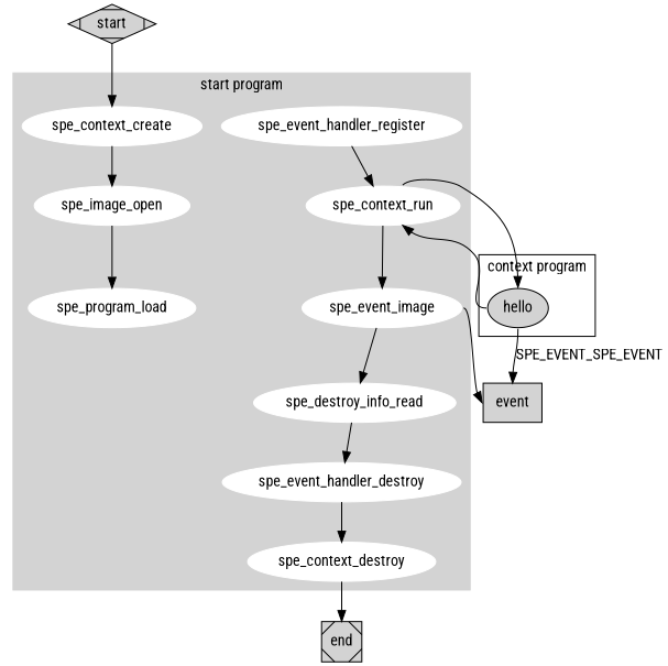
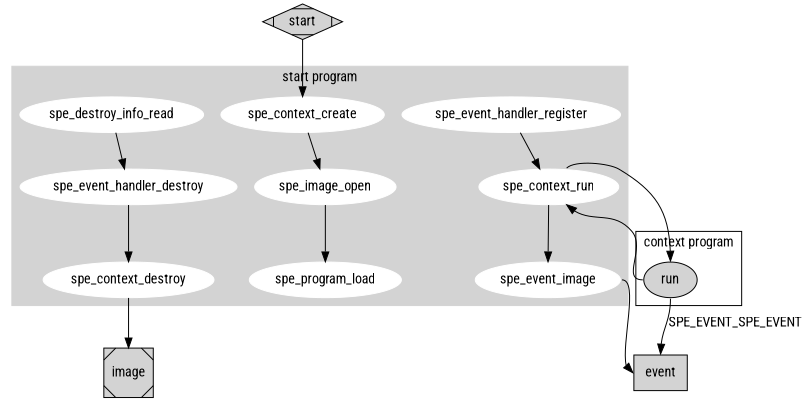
  digraph {
    fontname="Roboto Condensed"
    node [color=white fontname="Roboto Condensed" style=filled]
    edge [fontname="Roboto Condensed"]
    spe_context_create
    spe_image_open
    spe_program_load
    spe_event_handler_register
    spe_context_run
    n6 [label=spe_event_image]
    n7 [label=spe_destroy_info_read]
    spe_event_handler_destroy
    spe_context_destroy
-   hello [color=""]
+   hello [label=run color=""]
    event [shape=box color=""]
-   end [shape=Msquare color=""]
+   end [shape=Msquare label=image color=""]
    start [shape=Mdiamond color=""]
    subgraph cluster_1 {
      color=lightgrey
      label="start program"
      style=filled
      spe_context_create
      spe_image_open
      spe_program_load
      spe_event_handler_register
      spe_context_run
      n6
      n7
      spe_event_handler_destroy
      spe_context_destroy
    }
    subgraph cluster_2 {
      color=black
      label="context program"
      hello
    }
    spe_context_create -> spe_image_open
    spe_image_open -> spe_program_load
    spe_event_handler_register -> spe_context_run
    spe_context_run -> n6
    spe_context_run -> hello [headport=n tailport=ne]
-   n6 -> n7
    n6 -> event [headport=w tailport=e]
    n7 -> spe_event_handler_destroy
    spe_event_handler_destroy -> spe_context_destroy
    spe_context_destroy -> end
    hello -> spe_context_run [headport=se tailport=w]
    hello -> event [headport=n label=SPE_EVENT_SPE_EVENT tailport=s]
    start -> spe_context_create
  }
